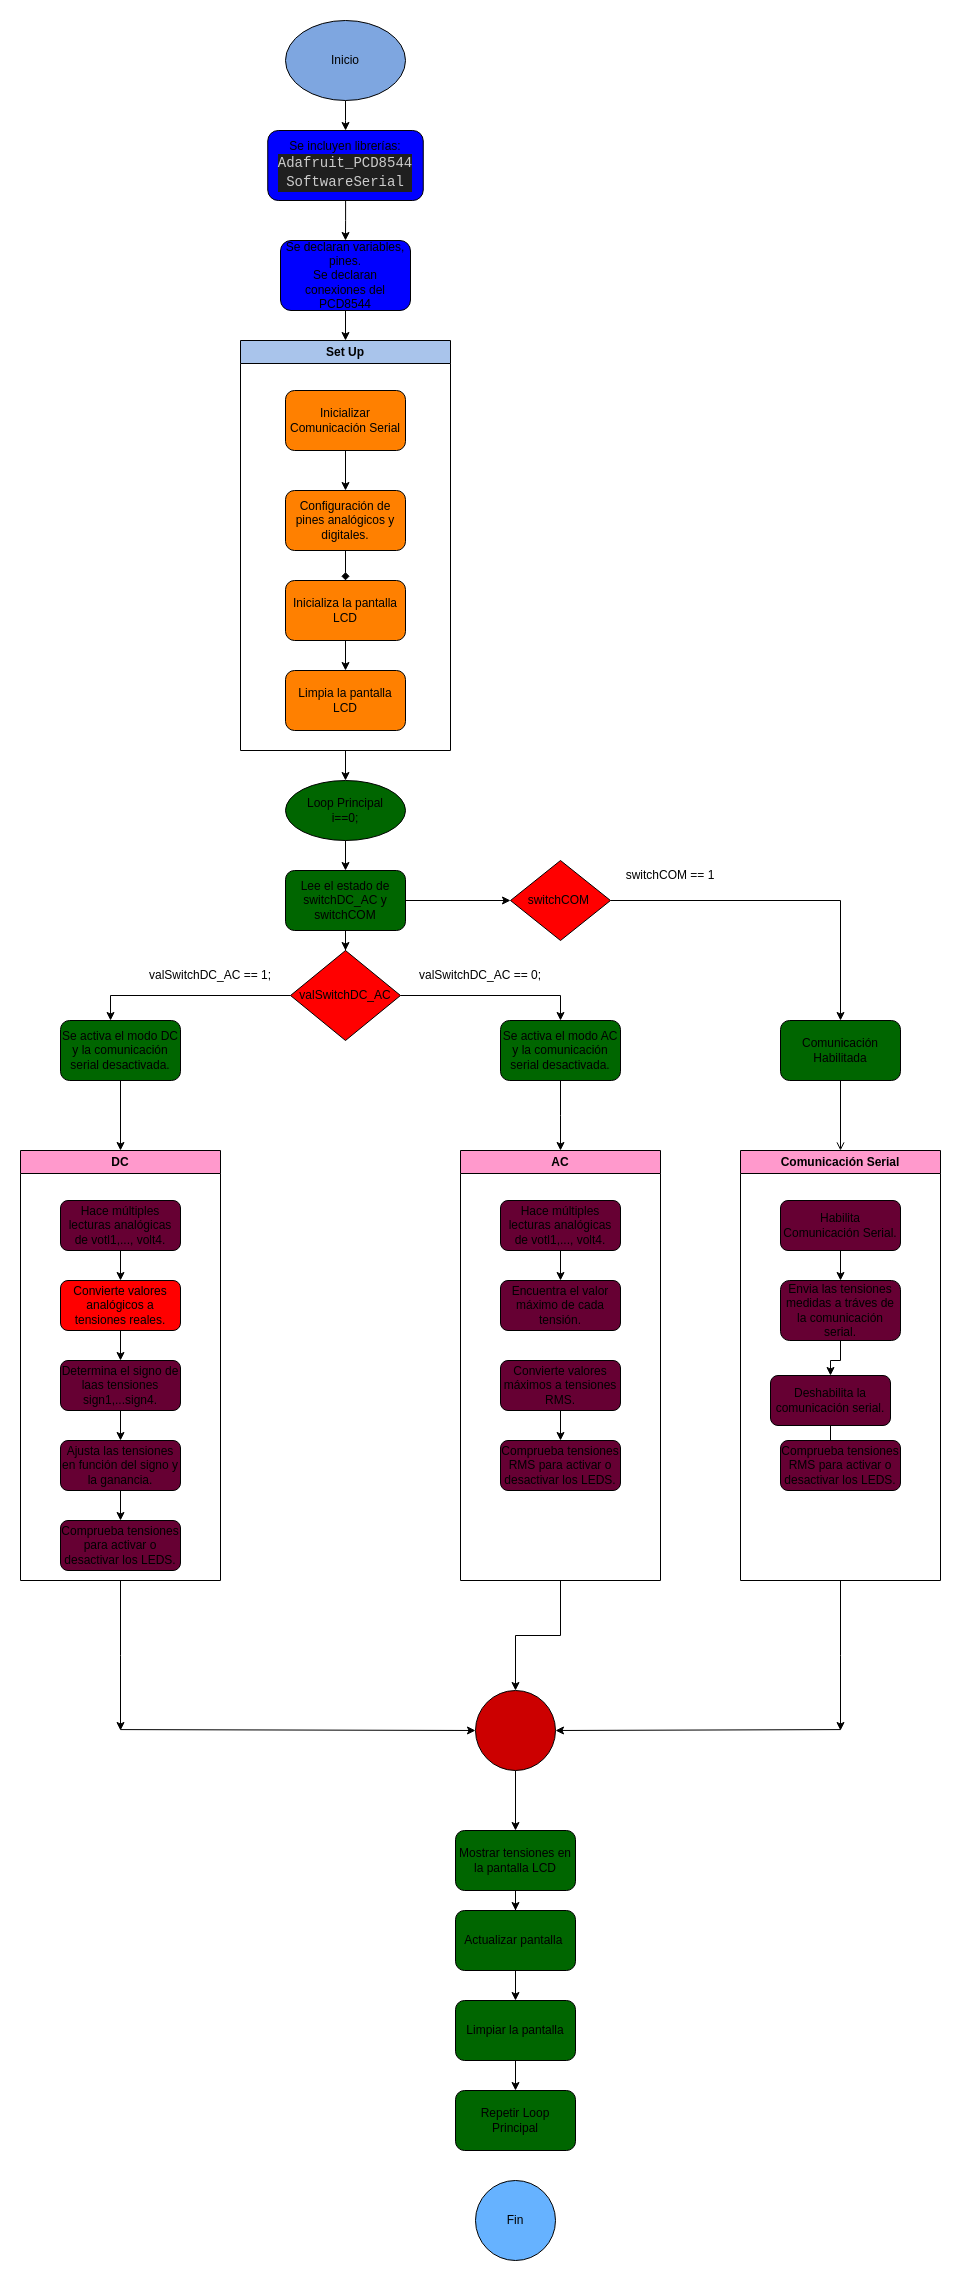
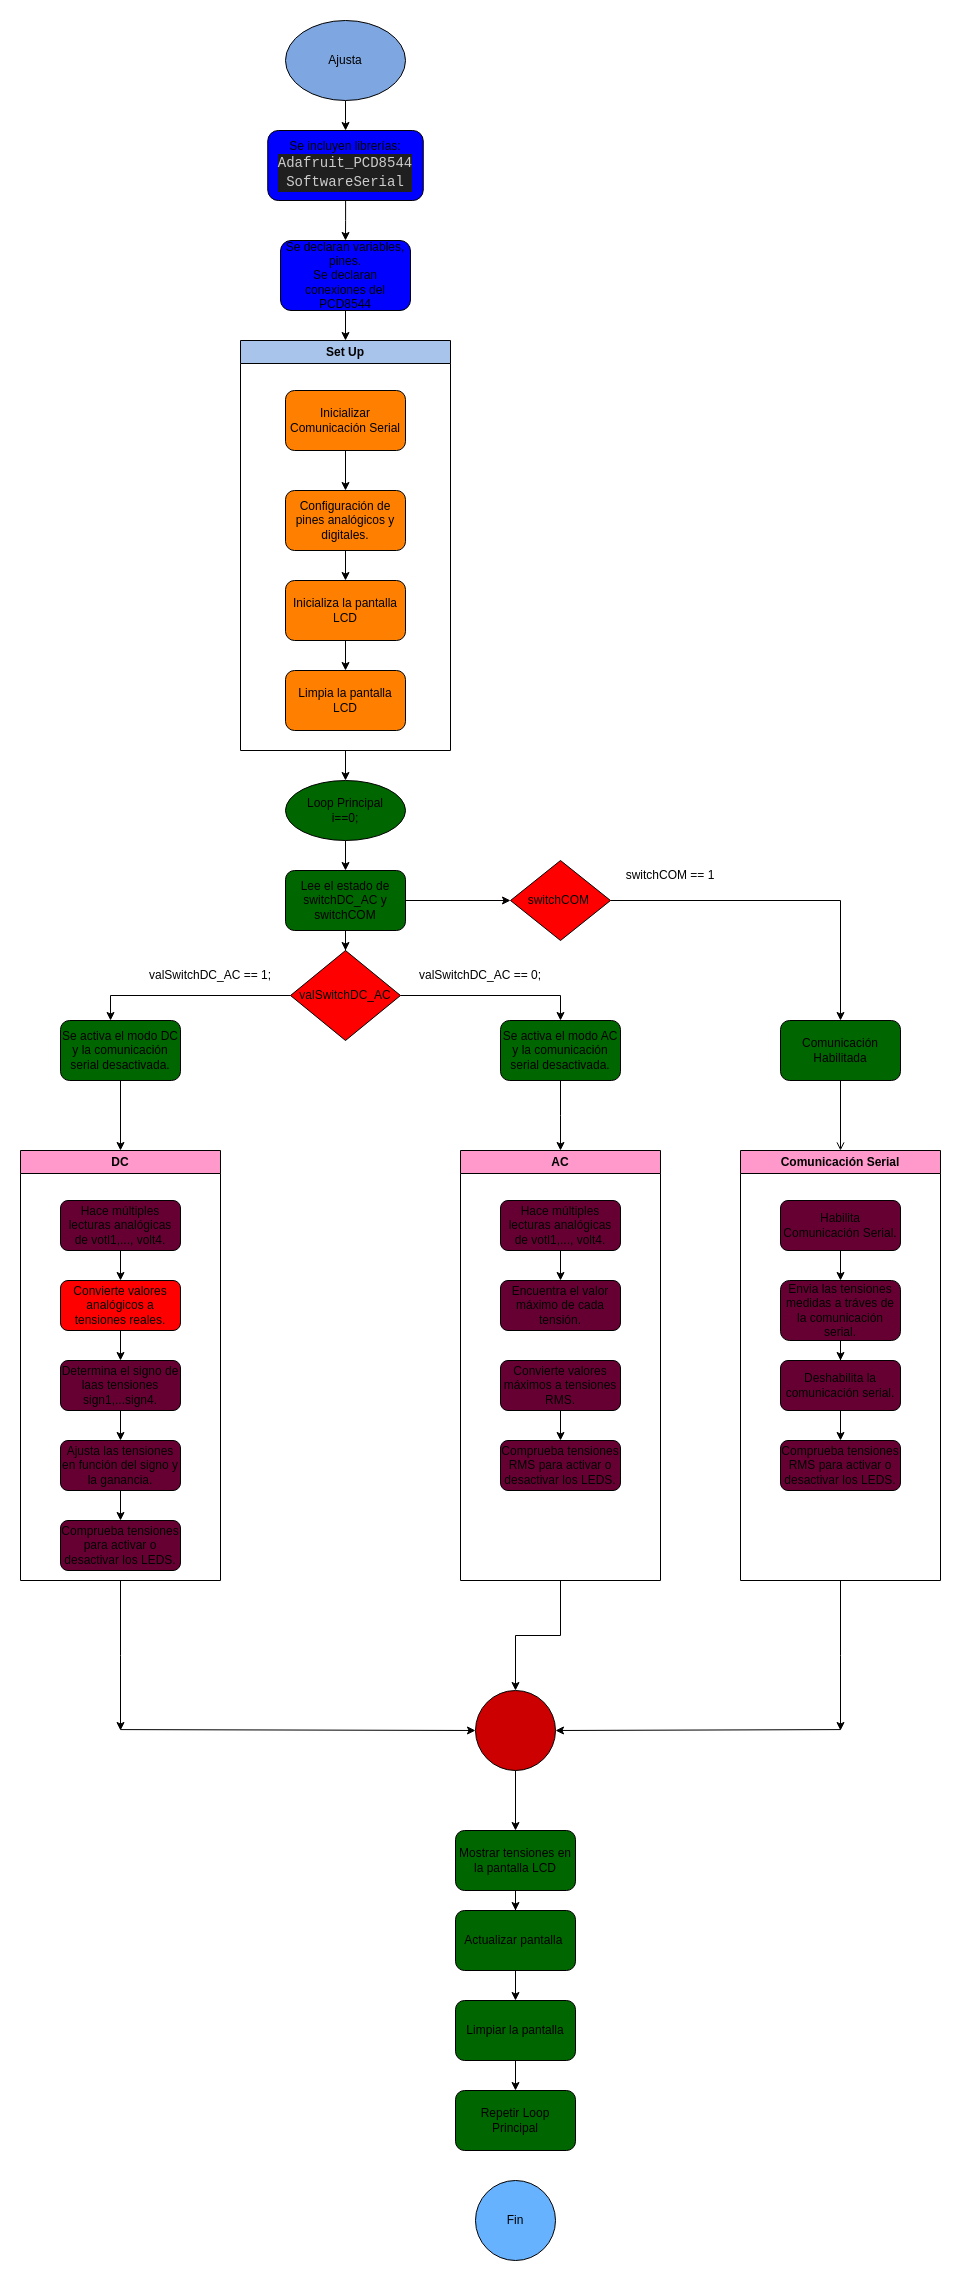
  <mxCell id="0" />
  <mxCell id="1" parent="0" />
  <mxCell id="2" value="" style="edgeStyle=orthogonalEdgeStyle;rounded=0;orthogonalLoop=1;jettySize=auto;html=1;" edge="1" parent="1" source="3" target="7"><mxGeometry relative="1" as="geometry" /></mxCell>
- <mxCell id="3" value="Inicio" style="ellipse;whiteSpace=wrap;html=1;fillColor=#7EA6E0;" vertex="1" parent="1"><mxGeometry x="285" y="20" width="120" height="80" as="geometry" /></mxCell>
+ <mxCell id="3" value="Ajusta" style="ellipse;whiteSpace=wrap;html=1;fillColor=#7EA6E0;" vertex="1" parent="1"><mxGeometry x="285" y="20" width="120" height="80" as="geometry" /></mxCell>
  <mxCell id="4" value="" style="edgeStyle=orthogonalEdgeStyle;rounded=0;orthogonalLoop=1;jettySize=auto;html=1;" edge="1" parent="1" source="5" target="19"><mxGeometry relative="1" as="geometry" /></mxCell>
  <mxCell id="5" value="Loop Principal&lt;br&gt;i==0;" style="ellipse;whiteSpace=wrap;html=1;fillColor=#006600;" vertex="1" parent="1"><mxGeometry x="285" y="780" width="120" height="60" as="geometry" /></mxCell>
  <mxCell id="6" value="" style="edgeStyle=orthogonalEdgeStyle;rounded=0;orthogonalLoop=1;jettySize=auto;html=1;" edge="1" parent="1" source="7" target="74"><mxGeometry relative="1" as="geometry" /></mxCell>
  <mxCell id="7" value="Se incluyen librerías:&lt;br&gt;&lt;div style=&quot;color: rgb(204, 204, 204); background-color: rgb(31, 31, 31); font-family: Consolas, &amp;quot;Courier New&amp;quot;, monospace; font-size: 14px; line-height: 19px;&quot;&gt;Adafruit_PCD8544&lt;/div&gt;&lt;div style=&quot;color: rgb(204, 204, 204); background-color: rgb(31, 31, 31); font-family: Consolas, &amp;quot;Courier New&amp;quot;, monospace; font-size: 14px; line-height: 19px;&quot;&gt;&lt;div style=&quot;line-height: 19px;&quot;&gt;SoftwareSerial&lt;/div&gt;&lt;/div&gt;" style="rounded=1;whiteSpace=wrap;html=1;fillColor=#0000FF;" vertex="1" parent="1"><mxGeometry x="267.25" y="130" width="155.5" height="70" as="geometry" /></mxCell>
  <mxCell id="8" value="" style="edgeStyle=orthogonalEdgeStyle;rounded=0;orthogonalLoop=1;jettySize=auto;html=1;" edge="1" parent="1" source="9" target="5"><mxGeometry relative="1" as="geometry" /></mxCell>
  <mxCell id="9" value="Set Up" style="swimlane;whiteSpace=wrap;html=1;fillColor=#A9C4EB;" vertex="1" parent="1"><mxGeometry x="240" y="340" width="210" height="410" as="geometry" /></mxCell>
  <mxCell id="10" value="" style="edgeStyle=orthogonalEdgeStyle;rounded=0;orthogonalLoop=1;jettySize=auto;html=1;" edge="1" parent="9" source="11" target="13"><mxGeometry relative="1" as="geometry" /></mxCell>
  <mxCell id="11" value="Inicializar Comunicación Serial" style="rounded=1;whiteSpace=wrap;html=1;fillColor=#FF8000;" vertex="1" parent="9"><mxGeometry x="45" y="50" width="120" height="60" as="geometry" /></mxCell>
- <mxCell id="12" value="" style="edgeStyle=orthogonalEdgeStyle;rounded=0;orthogonalLoop=1;jettySize=auto;html=1;endArrow=diamond;" edge="1" parent="9" source="13" target="15"><mxGeometry relative="1" as="geometry" /></mxCell>
+ <mxCell id="12" value="" style="edgeStyle=orthogonalEdgeStyle;rounded=0;orthogonalLoop=1;jettySize=auto;html=1;" edge="1" parent="9" source="13" target="15"><mxGeometry relative="1" as="geometry" /></mxCell>
  <mxCell id="13" value="Configuración de pines analógicos y digitales." style="rounded=1;whiteSpace=wrap;html=1;fillColor=#FF8000;" vertex="1" parent="9"><mxGeometry x="45" y="150" width="120" height="60" as="geometry" /></mxCell>
  <mxCell id="14" value="" style="edgeStyle=orthogonalEdgeStyle;rounded=0;orthogonalLoop=1;jettySize=auto;html=1;" edge="1" parent="9" source="15" target="16"><mxGeometry relative="1" as="geometry" /></mxCell>
  <mxCell id="15" value="Inicializa la pantalla LCD" style="rounded=1;whiteSpace=wrap;html=1;fillColor=#FF8000;" vertex="1" parent="9"><mxGeometry x="45" y="240" width="120" height="60" as="geometry" /></mxCell>
  <mxCell id="16" value="Limpia la pantalla LCD" style="rounded=1;whiteSpace=wrap;html=1;fillColor=#FF8000;" vertex="1" parent="9"><mxGeometry x="45" y="330" width="120" height="60" as="geometry" /></mxCell>
  <mxCell id="17" value="" style="edgeStyle=orthogonalEdgeStyle;rounded=0;orthogonalLoop=1;jettySize=auto;html=1;" edge="1" parent="1" source="19" target="22"><mxGeometry relative="1" as="geometry" /></mxCell>
  <mxCell id="18" value="" style="edgeStyle=orthogonalEdgeStyle;rounded=0;orthogonalLoop=1;jettySize=auto;html=1;" edge="1" parent="1" source="19" target="30"><mxGeometry relative="1" as="geometry" /></mxCell>
  <mxCell id="19" value="Lee el estado de switchDC_AC y switchCOM" style="rounded=1;whiteSpace=wrap;html=1;fillColor=#006600;" vertex="1" parent="1"><mxGeometry x="285" y="870" width="120" height="60" as="geometry" /></mxCell>
  <mxCell id="20" style="edgeStyle=orthogonalEdgeStyle;rounded=0;orthogonalLoop=1;jettySize=auto;html=1;entryX=0.417;entryY=0;entryDx=0;entryDy=0;entryPerimeter=0;" edge="1" parent="1" source="22" target="25"><mxGeometry relative="1" as="geometry" /></mxCell>
  <mxCell id="21" style="edgeStyle=orthogonalEdgeStyle;rounded=0;orthogonalLoop=1;jettySize=auto;html=1;entryX=0.5;entryY=0;entryDx=0;entryDy=0;" edge="1" parent="1" source="22" target="28"><mxGeometry relative="1" as="geometry" /></mxCell>
  <mxCell id="22" value="valSwitchDC_AC" style="rhombus;whiteSpace=wrap;html=1;fillColor=#FF0000;" vertex="1" parent="1"><mxGeometry x="290" y="950" width="110" height="90" as="geometry" /></mxCell>
  <mxCell id="23" value="valSwitchDC_AC == 1;" style="text;html=1;strokeColor=none;fillColor=none;align=center;verticalAlign=middle;whiteSpace=wrap;rounded=0;" vertex="1" parent="1"><mxGeometry x="135" y="960" width="150" height="30" as="geometry" /></mxCell>
  <mxCell id="24" style="edgeStyle=orthogonalEdgeStyle;rounded=0;orthogonalLoop=1;jettySize=auto;html=1;entryX=0.5;entryY=0;entryDx=0;entryDy=0;" edge="1" parent="1" source="25" target="35"><mxGeometry relative="1" as="geometry" /></mxCell>
  <mxCell id="25" value="Se activa el modo DC y la comunicación serial desactivada." style="rounded=1;whiteSpace=wrap;html=1;fillColor=#006600;" vertex="1" parent="1"><mxGeometry x="60" y="1020" width="120" height="60" as="geometry" /></mxCell>
  <mxCell id="26" value="valSwitchDC_AC == 0;" style="text;html=1;strokeColor=none;fillColor=none;align=center;verticalAlign=middle;whiteSpace=wrap;rounded=0;" vertex="1" parent="1"><mxGeometry x="405" y="960" width="150" height="30" as="geometry" /></mxCell>
  <mxCell id="27" style="edgeStyle=orthogonalEdgeStyle;rounded=0;orthogonalLoop=1;jettySize=auto;html=1;entryX=0.5;entryY=0;entryDx=0;entryDy=0;" edge="1" parent="1" source="28"><mxGeometry relative="1" as="geometry"><mxPoint x="560" y="1150" as="targetPoint" /></mxGeometry></mxCell>
  <mxCell id="28" value="Se activa el modo AC y la comunicación serial desactivada." style="rounded=1;whiteSpace=wrap;html=1;fillColor=#006600;" vertex="1" parent="1"><mxGeometry x="500" y="1020" width="120" height="60" as="geometry" /></mxCell>
  <mxCell id="29" value="" style="edgeStyle=orthogonalEdgeStyle;rounded=0;orthogonalLoop=1;jettySize=auto;html=1;" edge="1" parent="1" source="30" target="32"><mxGeometry relative="1" as="geometry" /></mxCell>
  <mxCell id="30" value="switchCOM&amp;nbsp;" style="rhombus;whiteSpace=wrap;html=1;fillColor=#FF0000;" vertex="1" parent="1"><mxGeometry x="510" y="860" width="100" height="80" as="geometry" /></mxCell>
  <mxCell id="31" style="edgeStyle=orthogonalEdgeStyle;rounded=0;orthogonalLoop=1;jettySize=auto;html=1;entryX=0.5;entryY=0;entryDx=0;entryDy=0;endArrow=open;" edge="1" parent="1" source="32" target="54"><mxGeometry relative="1" as="geometry" /></mxCell>
  <mxCell id="32" value="Comunicación Habilitada" style="rounded=1;whiteSpace=wrap;html=1;fillColor=#006600;" vertex="1" parent="1"><mxGeometry x="780" y="1020" width="120" height="60" as="geometry" /></mxCell>
  <mxCell id="33" value="switchCOM == 1" style="text;html=1;strokeColor=none;fillColor=none;align=center;verticalAlign=middle;whiteSpace=wrap;rounded=0;" vertex="1" parent="1"><mxGeometry x="620" y="860" width="100" height="30" as="geometry" /></mxCell>
  <mxCell id="34" style="edgeStyle=orthogonalEdgeStyle;rounded=0;orthogonalLoop=1;jettySize=auto;html=1;" edge="1" parent="1" source="35"><mxGeometry relative="1" as="geometry"><mxPoint x="120" y="1730" as="targetPoint" /></mxGeometry></mxCell>
  <mxCell id="35" value="DC" style="swimlane;whiteSpace=wrap;html=1;fillColor=#FF99CC;" vertex="1" parent="1"><mxGeometry x="20" y="1150" width="200" height="430" as="geometry" /></mxCell>
  <mxCell id="36" value="" style="edgeStyle=orthogonalEdgeStyle;rounded=0;orthogonalLoop=1;jettySize=auto;html=1;" edge="1" parent="35" source="37" target="39"><mxGeometry relative="1" as="geometry" /></mxCell>
  <mxCell id="37" value="Hace múltiples lecturas analógicas de votl1,..., volt4." style="rounded=1;whiteSpace=wrap;html=1;fillColor=#660033;" vertex="1" parent="35"><mxGeometry x="40" y="50" width="120" height="50" as="geometry" /></mxCell>
  <mxCell id="38" value="" style="edgeStyle=orthogonalEdgeStyle;rounded=0;orthogonalLoop=1;jettySize=auto;html=1;" edge="1" parent="35" source="39" target="41"><mxGeometry relative="1" as="geometry" /></mxCell>
  <mxCell id="39" value="Convierte valores analógicos a tensiones reales." style="rounded=1;whiteSpace=wrap;html=1;fillColor=#ff0000;" vertex="1" parent="35"><mxGeometry x="40" y="130" width="120" height="50" as="geometry" /></mxCell>
  <mxCell id="40" value="" style="edgeStyle=orthogonalEdgeStyle;rounded=0;orthogonalLoop=1;jettySize=auto;html=1;" edge="1" parent="35" source="41" target="43"><mxGeometry relative="1" as="geometry" /></mxCell>
  <mxCell id="41" value="Determina el signo de laas tensiones sign1,...sign4." style="rounded=1;whiteSpace=wrap;html=1;fillColor=#660033;" vertex="1" parent="35"><mxGeometry x="40" y="210" width="120" height="50" as="geometry" /></mxCell>
  <mxCell id="42" value="" style="edgeStyle=orthogonalEdgeStyle;rounded=0;orthogonalLoop=1;jettySize=auto;html=1;" edge="1" parent="35" source="43" target="44"><mxGeometry relative="1" as="geometry" /></mxCell>
  <mxCell id="43" value="Ajusta las tensiones en función del signo y la ganancia." style="rounded=1;whiteSpace=wrap;html=1;fillColor=#660033;" vertex="1" parent="35"><mxGeometry x="40" y="290" width="120" height="50" as="geometry" /></mxCell>
  <mxCell id="44" value="Comprueba tensiones para activar o desactivar los LEDS." style="rounded=1;whiteSpace=wrap;html=1;fillColor=#660033;" vertex="1" parent="35"><mxGeometry x="40" y="370" width="120" height="50" as="geometry" /></mxCell>
  <mxCell id="45" style="edgeStyle=orthogonalEdgeStyle;rounded=0;orthogonalLoop=1;jettySize=auto;html=1;entryX=0.5;entryY=0;entryDx=0;entryDy=0;" edge="1" parent="1" source="46" target="70"><mxGeometry relative="1" as="geometry" /></mxCell>
  <mxCell id="46" value="AC" style="swimlane;whiteSpace=wrap;html=1;fillColor=#FF99CC;" vertex="1" parent="1"><mxGeometry x="460" y="1150" width="200" height="430" as="geometry" /></mxCell>
  <mxCell id="47" value="" style="edgeStyle=orthogonalEdgeStyle;rounded=0;orthogonalLoop=1;jettySize=auto;html=1;" edge="1" parent="46" source="48" target="49"><mxGeometry relative="1" as="geometry" /></mxCell>
  <mxCell id="48" value="Hace múltiples lecturas analógicas de votl1,..., volt4." style="rounded=1;whiteSpace=wrap;html=1;fillColor=#660033;" vertex="1" parent="46"><mxGeometry x="40" y="50" width="120" height="50" as="geometry" /></mxCell>
  <mxCell id="49" value="Encuentra el valor máximo de cada tensión." style="rounded=1;whiteSpace=wrap;html=1;fillColor=#660033;" vertex="1" parent="46"><mxGeometry x="40" y="130" width="120" height="50" as="geometry" /></mxCell>
  <mxCell id="50" value="" style="edgeStyle=orthogonalEdgeStyle;rounded=0;orthogonalLoop=1;jettySize=auto;html=1;" edge="1" parent="46" source="51" target="52"><mxGeometry relative="1" as="geometry" /></mxCell>
  <mxCell id="51" value="Convierte valores máximos a tensiones RMS." style="rounded=1;whiteSpace=wrap;html=1;fillColor=#660033;" vertex="1" parent="46"><mxGeometry x="40" y="210" width="120" height="50" as="geometry" /></mxCell>
  <mxCell id="52" value="Comprueba tensiones RMS para activar o desactivar los LEDS." style="rounded=1;whiteSpace=wrap;html=1;fillColor=#660033;" vertex="1" parent="46"><mxGeometry x="40" y="290" width="120" height="50" as="geometry" /></mxCell>
  <mxCell id="53" style="edgeStyle=orthogonalEdgeStyle;rounded=0;orthogonalLoop=1;jettySize=auto;html=1;" edge="1" parent="1" source="54"><mxGeometry relative="1" as="geometry"><mxPoint x="840" y="1730" as="targetPoint" /></mxGeometry></mxCell>
  <mxCell id="54" value="Comunicación Serial" style="swimlane;whiteSpace=wrap;html=1;fillColor=#FF99CC;" vertex="1" parent="1"><mxGeometry x="740" y="1150" width="200" height="430" as="geometry" /></mxCell>
  <mxCell id="55" value="" style="edgeStyle=orthogonalEdgeStyle;rounded=0;orthogonalLoop=1;jettySize=auto;html=1;" edge="1" parent="54" source="56" target="58"><mxGeometry relative="1" as="geometry" /></mxCell>
  <mxCell id="56" value="Habilita Comunicación Serial." style="rounded=1;whiteSpace=wrap;html=1;fillColor=#660033;" vertex="1" parent="54"><mxGeometry x="40" y="50" width="120" height="50" as="geometry" /></mxCell>
  <mxCell id="57" value="" style="edgeStyle=orthogonalEdgeStyle;rounded=0;orthogonalLoop=1;jettySize=auto;html=1;" edge="1" parent="54" source="58" target="60"><mxGeometry relative="1" as="geometry" /></mxCell>
  <mxCell id="58" value="Envia las tensiones medidas a tráves de la comunicación serial." style="rounded=1;whiteSpace=wrap;html=1;fillColor=#660033;" vertex="1" parent="54"><mxGeometry x="40" y="130" width="120" height="60" as="geometry" /></mxCell>
  <mxCell id="59" value="" style="edgeStyle=orthogonalEdgeStyle;rounded=0;orthogonalLoop=1;jettySize=auto;html=1;" edge="1" parent="54" source="60" target="61"><mxGeometry relative="1" as="geometry" /></mxCell>
- <mxCell id="60" value="Deshabilita la comunicación serial." style="rounded=1;whiteSpace=wrap;html=1;fillColor=#660033;" vertex="1" parent="54"><mxGeometry x="30" y="225" width="120" height="50" as="geometry" /></mxCell>
+ <mxCell id="60" value="Deshabilita la comunicación serial." style="rounded=1;whiteSpace=wrap;html=1;fillColor=#660033;" vertex="1" parent="54"><mxGeometry x="40" y="210" width="120" height="50" as="geometry" /></mxCell>
  <mxCell id="61" value="Comprueba tensiones RMS para activar o desactivar los LEDS." style="rounded=1;whiteSpace=wrap;html=1;fillColor=#660033;" vertex="1" parent="54"><mxGeometry x="40" y="290" width="120" height="50" as="geometry" /></mxCell>
  <mxCell id="62" value="" style="edgeStyle=orthogonalEdgeStyle;rounded=0;orthogonalLoop=1;jettySize=auto;html=1;" edge="1" parent="1" source="63" target="65"><mxGeometry relative="1" as="geometry" /></mxCell>
  <mxCell id="63" value="Mostrar tensiones en la pantalla LCD" style="rounded=1;whiteSpace=wrap;html=1;fillColor=#006600;" vertex="1" parent="1"><mxGeometry x="455" y="1830" width="120" height="60" as="geometry" /></mxCell>
  <mxCell id="64" value="" style="edgeStyle=orthogonalEdgeStyle;rounded=0;orthogonalLoop=1;jettySize=auto;html=1;" edge="1" parent="1" source="65" target="67"><mxGeometry relative="1" as="geometry" /></mxCell>
  <mxCell id="65" value="Actualizar pantalla&amp;nbsp;" style="rounded=1;whiteSpace=wrap;html=1;fillColor=#006600;" vertex="1" parent="1"><mxGeometry x="455" y="1910" width="120" height="60" as="geometry" /></mxCell>
  <mxCell id="66" value="" style="edgeStyle=orthogonalEdgeStyle;rounded=0;orthogonalLoop=1;jettySize=auto;html=1;" edge="1" parent="1" source="67" target="68"><mxGeometry relative="1" as="geometry" /></mxCell>
  <mxCell id="67" value="Limpiar la pantalla" style="rounded=1;whiteSpace=wrap;html=1;fillColor=#006600;" vertex="1" parent="1"><mxGeometry x="455" y="2000" width="120" height="60" as="geometry" /></mxCell>
  <mxCell id="68" value="Repetir Loop Principal" style="rounded=1;whiteSpace=wrap;html=1;fillColor=#006600;" vertex="1" parent="1"><mxGeometry x="455" y="2090" width="120" height="60" as="geometry" /></mxCell>
  <mxCell id="69" value="" style="edgeStyle=orthogonalEdgeStyle;rounded=0;orthogonalLoop=1;jettySize=auto;html=1;" edge="1" parent="1" source="70" target="63"><mxGeometry relative="1" as="geometry" /></mxCell>
  <mxCell id="70" value="" style="ellipse;whiteSpace=wrap;html=1;aspect=fixed;fillColor=#CC0000;" vertex="1" parent="1"><mxGeometry x="475" y="1690" width="80" height="80" as="geometry" /></mxCell>
  <mxCell id="71" value="" style="endArrow=classic;html=1;rounded=0;entryX=1;entryY=0.5;entryDx=0;entryDy=0;" edge="1" parent="1" target="70"><mxGeometry width="50" height="50" relative="1" as="geometry"><mxPoint x="840" y="1729.09" as="sourcePoint" /><mxPoint x="700" y="1729.09" as="targetPoint" /></mxGeometry></mxCell>
  <mxCell id="72" value="" style="endArrow=classic;html=1;rounded=0;entryX=0;entryY=0.5;entryDx=0;entryDy=0;" edge="1" parent="1" target="70"><mxGeometry width="50" height="50" relative="1" as="geometry"><mxPoint x="120" y="1729.09" as="sourcePoint" /><mxPoint x="240" y="1729.09" as="targetPoint" /></mxGeometry></mxCell>
  <mxCell id="73" style="edgeStyle=orthogonalEdgeStyle;rounded=0;orthogonalLoop=1;jettySize=auto;html=1;entryX=0.5;entryY=0;entryDx=0;entryDy=0;" edge="1" parent="1" source="74" target="9"><mxGeometry relative="1" as="geometry" /></mxCell>
  <mxCell id="74" value="Se declaran variables, pines.&lt;br&gt;Se declaran conexiones del PCD8544" style="rounded=1;whiteSpace=wrap;html=1;fillColor=#0000FF;" vertex="1" parent="1"><mxGeometry x="280" y="240" width="130" height="70" as="geometry" /></mxCell>
  <mxCell id="75" value="Fin" style="ellipse;whiteSpace=wrap;html=1;rounded=1;fillColor=#66B2FF;" vertex="1" parent="1"><mxGeometry x="475" y="2180" width="80" height="80" as="geometry" /></mxCell>
